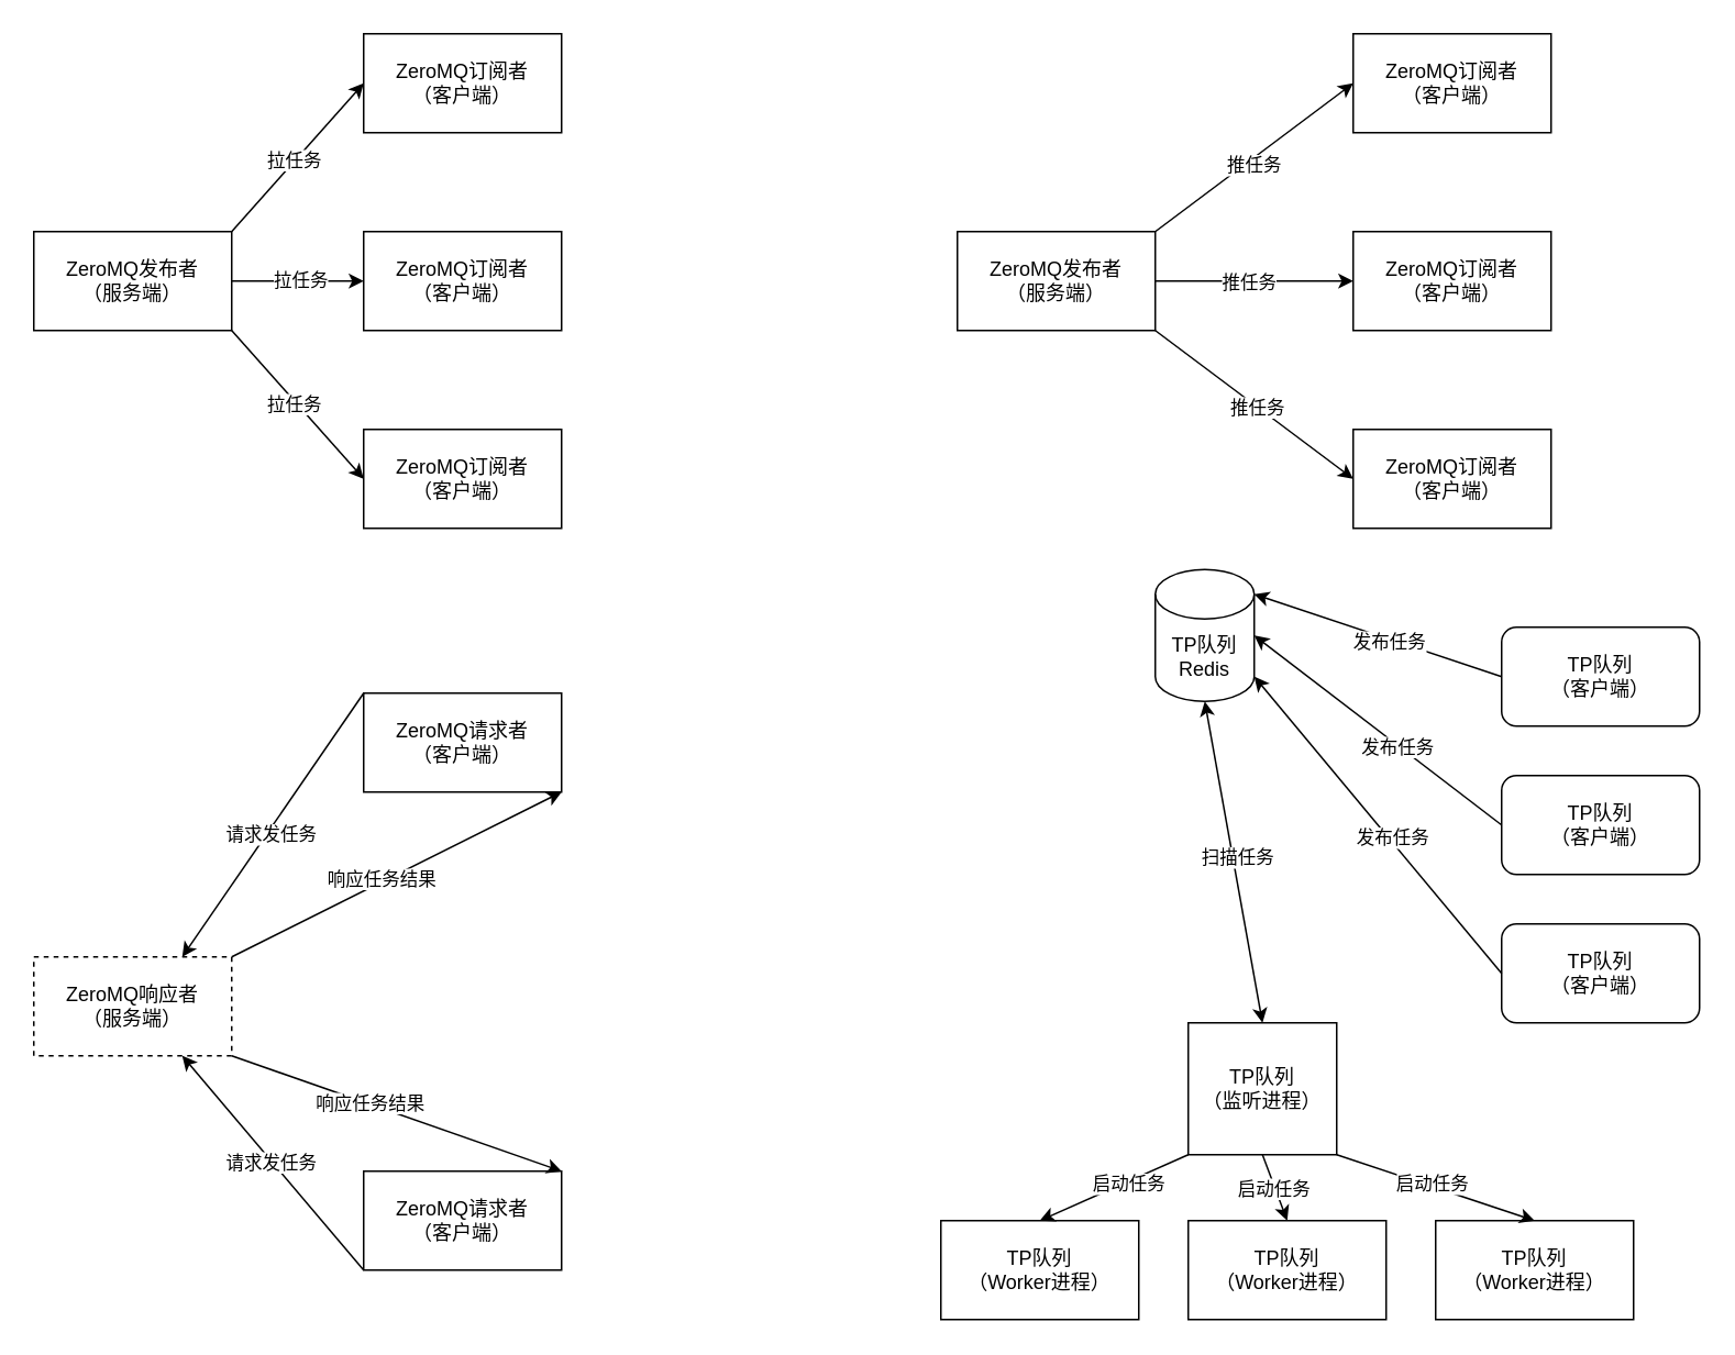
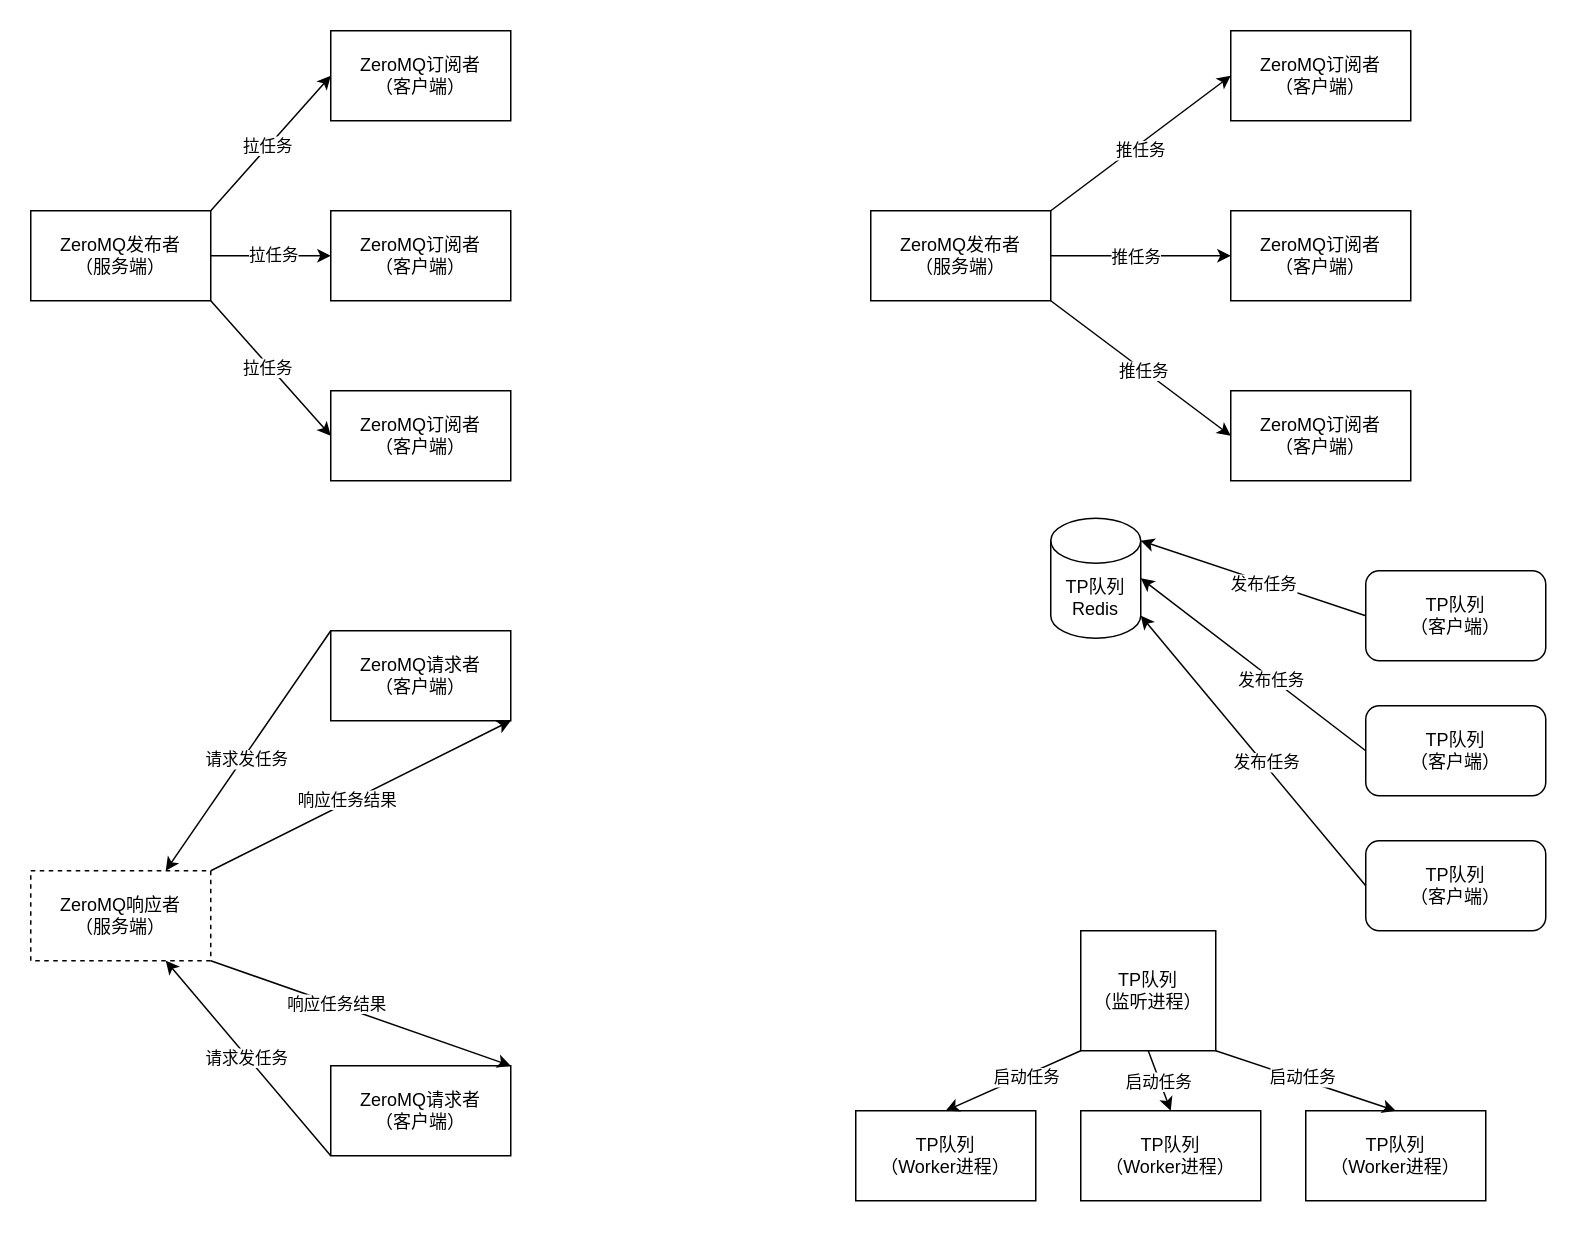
  <mxCell id="0" />
  <mxCell id="1" parent="0" />
  <mxCell id="2" value="ZeroMQ订阅者&lt;div&gt;（客户端）&lt;/div&gt;" style="rounded=0;whiteSpace=wrap;html=1;" parent="1" vertex="1"><mxGeometry x="220" y="20" width="120" height="60" as="geometry" /></mxCell>
  <mxCell id="3" value="ZeroMQ发布者&lt;div&gt;（服务端）&lt;/div&gt;" style="rounded=0;whiteSpace=wrap;html=1;" parent="1" vertex="1"><mxGeometry x="20" y="140" width="120" height="60" as="geometry" /></mxCell>
  <mxCell id="4" value="ZeroMQ订阅者&lt;div&gt;（客户端）&lt;/div&gt;" style="rounded=0;whiteSpace=wrap;html=1;" parent="1" vertex="1"><mxGeometry x="220" y="140" width="120" height="60" as="geometry" /></mxCell>
  <mxCell id="5" value="ZeroMQ订阅者&lt;div&gt;（客户端）&lt;/div&gt;" style="rounded=0;whiteSpace=wrap;html=1;" parent="1" vertex="1"><mxGeometry x="220" y="260" width="120" height="60" as="geometry" /></mxCell>
  <mxCell id="6" value="" style="endArrow=classic;html=1;rounded=0;entryX=0;entryY=0.5;entryDx=0;entryDy=0;exitX=1;exitY=0;exitDx=0;exitDy=0;" parent="1" source="3" target="2" edge="1"><mxGeometry width="50" height="50" relative="1" as="geometry"><mxPoint x="90" y="110" as="sourcePoint" /><mxPoint x="140" y="60" as="targetPoint" /></mxGeometry></mxCell>
  <mxCell id="7" value="拉任务" style="edgeLabel;html=1;align=center;verticalAlign=middle;resizable=0;points=[];" parent="6" vertex="1" connectable="0"><mxGeometry x="-0.052" y="1" relative="1" as="geometry"><mxPoint as="offset" /></mxGeometry></mxCell>
  <mxCell id="8" value="" style="endArrow=classic;html=1;rounded=0;entryX=0;entryY=0.5;entryDx=0;entryDy=0;exitX=1;exitY=0.5;exitDx=0;exitDy=0;" parent="1" source="3" target="4" edge="1"><mxGeometry width="50" height="50" relative="1" as="geometry"><mxPoint x="80" y="310" as="sourcePoint" /><mxPoint x="130" y="260" as="targetPoint" /></mxGeometry></mxCell>
  <mxCell id="9" value="拉任务" style="edgeLabel;html=1;align=center;verticalAlign=middle;resizable=0;points=[];" parent="8" vertex="1" connectable="0"><mxGeometry x="0.029" y="1" relative="1" as="geometry"><mxPoint as="offset" /></mxGeometry></mxCell>
  <mxCell id="10" value="" style="endArrow=classic;html=1;rounded=0;entryX=0;entryY=0.5;entryDx=0;entryDy=0;exitX=1;exitY=1;exitDx=0;exitDy=0;" parent="1" source="3" target="5" edge="1"><mxGeometry width="50" height="50" relative="1" as="geometry"><mxPoint x="50" y="310" as="sourcePoint" /><mxPoint x="100" y="260" as="targetPoint" /></mxGeometry></mxCell>
  <mxCell id="11" value="拉任务" style="edgeLabel;html=1;align=center;verticalAlign=middle;resizable=0;points=[];" parent="10" vertex="1" connectable="0"><mxGeometry x="-0.036" y="-1" relative="1" as="geometry"><mxPoint as="offset" /></mxGeometry></mxCell>
  <mxCell id="12" value="TP队列&lt;div&gt;Redis&lt;/div&gt;" style="shape=cylinder3;whiteSpace=wrap;html=1;boundedLbl=1;backgroundOutline=1;size=15;" parent="1" vertex="1"><mxGeometry x="700" y="345" width="60" height="80" as="geometry" /></mxCell>
  <mxCell id="13" value="TP队列&lt;div&gt;（监听进程）&lt;/div&gt;" style="rounded=0;whiteSpace=wrap;html=1;" parent="1" vertex="1"><mxGeometry x="720" y="620" width="90" height="80" as="geometry" /></mxCell>
- <mxCell id="14" value="" style="endArrow=classic;startArrow=classic;html=1;rounded=0;entryX=0.5;entryY=1;entryDx=0;entryDy=0;entryPerimeter=0;exitX=0.5;exitY=0;exitDx=0;exitDy=0;" parent="1" source="13" target="12" edge="1"><mxGeometry width="50" height="50" relative="1" as="geometry"><mxPoint x="900" y="560" as="sourcePoint" /><mxPoint x="950" y="510" as="targetPoint" /></mxGeometry></mxCell>
- <mxCell id="15" value="扫描任务" style="edgeLabel;html=1;align=center;verticalAlign=middle;resizable=0;points=[];" parent="14" vertex="1" connectable="0"><mxGeometry x="0.025" y="-3" relative="1" as="geometry"><mxPoint as="offset" /></mxGeometry></mxCell>
  <mxCell id="16" value="TP队列&lt;div&gt;（Worker进程）&lt;/div&gt;" style="rounded=0;whiteSpace=wrap;html=1;" parent="1" vertex="1"><mxGeometry x="570" y="740" width="120" height="60" as="geometry" /></mxCell>
  <mxCell id="17" value="" style="endArrow=classic;html=1;rounded=0;entryX=0.5;entryY=0;entryDx=0;entryDy=0;exitX=0;exitY=1;exitDx=0;exitDy=0;" parent="1" source="13" target="16" edge="1"><mxGeometry width="50" height="50" relative="1" as="geometry"><mxPoint x="580" y="630" as="sourcePoint" /><mxPoint x="630" y="580" as="targetPoint" /></mxGeometry></mxCell>
  <mxCell id="18" value="启动任务" style="edgeLabel;html=1;align=center;verticalAlign=middle;resizable=0;points=[];" parent="17" vertex="1" connectable="0"><mxGeometry x="-0.186" y="1" relative="1" as="geometry"><mxPoint as="offset" /></mxGeometry></mxCell>
  <mxCell id="19" value="TP队列&lt;div&gt;（客户端）&lt;/div&gt;" style="rounded=1;whiteSpace=wrap;html=1;" parent="1" vertex="1"><mxGeometry x="910" y="380" width="120" height="60" as="geometry" /></mxCell>
  <mxCell id="20" value="TP队列&lt;div&gt;（客户端）&lt;/div&gt;" style="rounded=1;whiteSpace=wrap;html=1;" parent="1" vertex="1"><mxGeometry x="910" y="470" width="120" height="60" as="geometry" /></mxCell>
  <mxCell id="21" value="TP队列&lt;div&gt;（客户端）&lt;/div&gt;" style="rounded=1;whiteSpace=wrap;html=1;" parent="1" vertex="1"><mxGeometry x="910" y="560" width="120" height="60" as="geometry" /></mxCell>
  <mxCell id="22" value="" style="endArrow=classic;html=1;rounded=0;entryX=1;entryY=0;entryDx=0;entryDy=15;entryPerimeter=0;exitX=0;exitY=0.5;exitDx=0;exitDy=0;" parent="1" source="19" target="12" edge="1"><mxGeometry width="50" height="50" relative="1" as="geometry"><mxPoint x="570" y="460" as="sourcePoint" /><mxPoint x="620" y="410" as="targetPoint" /></mxGeometry></mxCell>
  <mxCell id="23" value="发布任务" style="edgeLabel;html=1;align=center;verticalAlign=middle;resizable=0;points=[];" parent="22" vertex="1" connectable="0"><mxGeometry x="-0.093" y="1" relative="1" as="geometry"><mxPoint as="offset" /></mxGeometry></mxCell>
  <mxCell id="24" value="" style="endArrow=classic;html=1;rounded=0;entryX=1;entryY=0.5;entryDx=0;entryDy=0;entryPerimeter=0;exitX=0;exitY=0.5;exitDx=0;exitDy=0;" parent="1" source="20" target="12" edge="1"><mxGeometry width="50" height="50" relative="1" as="geometry"><mxPoint x="600" y="550" as="sourcePoint" /><mxPoint x="650" y="500" as="targetPoint" /></mxGeometry></mxCell>
  <mxCell id="25" value="发布任务" style="edgeLabel;html=1;align=center;verticalAlign=middle;resizable=0;points=[];" parent="24" vertex="1" connectable="0"><mxGeometry x="-0.16" y="1" relative="1" as="geometry"><mxPoint as="offset" /></mxGeometry></mxCell>
  <mxCell id="26" value="" style="endArrow=classic;html=1;rounded=0;entryX=1;entryY=1;entryDx=0;entryDy=-15;entryPerimeter=0;exitX=0;exitY=0.5;exitDx=0;exitDy=0;" parent="1" source="21" target="12" edge="1"><mxGeometry width="50" height="50" relative="1" as="geometry"><mxPoint x="570" y="580" as="sourcePoint" /><mxPoint x="620" y="530" as="targetPoint" /></mxGeometry></mxCell>
  <mxCell id="27" value="发布任务" style="edgeLabel;html=1;align=center;verticalAlign=middle;resizable=0;points=[];" parent="26" vertex="1" connectable="0"><mxGeometry x="-0.084" y="-1" relative="1" as="geometry"><mxPoint x="1" as="offset" /></mxGeometry></mxCell>
  <mxCell id="28" value="TP队列&lt;div&gt;（Worker进程）&lt;/div&gt;" style="rounded=0;whiteSpace=wrap;html=1;" parent="1" vertex="1"><mxGeometry x="720" y="740" width="120" height="60" as="geometry" /></mxCell>
  <mxCell id="29" value="TP队列&lt;div&gt;（Worker进程）&lt;/div&gt;" style="rounded=0;whiteSpace=wrap;html=1;" parent="1" vertex="1"><mxGeometry x="870" y="740" width="120" height="60" as="geometry" /></mxCell>
  <mxCell id="30" value="" style="endArrow=classic;html=1;rounded=0;entryX=0.5;entryY=0;entryDx=0;entryDy=0;exitX=1;exitY=1;exitDx=0;exitDy=0;" parent="1" source="13" target="29" edge="1"><mxGeometry width="50" height="50" relative="1" as="geometry"><mxPoint x="810" y="920" as="sourcePoint" /><mxPoint x="860" y="870" as="targetPoint" /></mxGeometry></mxCell>
  <mxCell id="31" value="启动任务" style="edgeLabel;html=1;align=center;verticalAlign=middle;resizable=0;points=[];" parent="30" vertex="1" connectable="0"><mxGeometry x="-0.046" y="2" relative="1" as="geometry"><mxPoint as="offset" /></mxGeometry></mxCell>
  <mxCell id="32" value="" style="endArrow=classic;html=1;rounded=0;entryX=0.5;entryY=0;entryDx=0;entryDy=0;exitX=0.5;exitY=1;exitDx=0;exitDy=0;" parent="1" source="13" target="28" edge="1"><mxGeometry width="50" height="50" relative="1" as="geometry"><mxPoint x="810" y="920" as="sourcePoint" /><mxPoint x="860" y="870" as="targetPoint" /></mxGeometry></mxCell>
  <mxCell id="33" value="启动任务" style="edgeLabel;html=1;align=center;verticalAlign=middle;resizable=0;points=[];" parent="32" vertex="1" connectable="0"><mxGeometry x="0.033" y="-1" relative="1" as="geometry"><mxPoint as="offset" /></mxGeometry></mxCell>
  <mxCell id="34" value="ZeroMQ响应者&lt;div&gt;（服务端）&lt;/div&gt;" style="rounded=0;whiteSpace=wrap;html=1;dashed=1;" parent="1" vertex="1"><mxGeometry x="20" y="580" width="120" height="60" as="geometry" /></mxCell>
  <mxCell id="35" value="ZeroMQ请求者&lt;div&gt;（客户端）&lt;/div&gt;" style="rounded=0;whiteSpace=wrap;html=1;" parent="1" vertex="1"><mxGeometry x="220" y="420" width="120" height="60" as="geometry" /></mxCell>
  <mxCell id="36" value="ZeroMQ请求者&lt;div&gt;（客户端）&lt;/div&gt;" style="rounded=0;whiteSpace=wrap;html=1;" parent="1" vertex="1"><mxGeometry x="220" y="710" width="120" height="60" as="geometry" /></mxCell>
  <mxCell id="37" value="" style="endArrow=classic;html=1;rounded=0;entryX=1;entryY=1;entryDx=0;entryDy=0;exitX=1;exitY=0;exitDx=0;exitDy=0;" parent="1" source="34" target="35" edge="1"><mxGeometry width="50" height="50" relative="1" as="geometry"><mxPoint y="550" as="sourcePoint" x="-60" /><mxPoint x="-10" y="500" as="targetPoint" /></mxGeometry></mxCell>
  <mxCell id="38" value="响应任务结果" style="edgeLabel;html=1;align=center;verticalAlign=middle;resizable=0;points=[];" parent="37" vertex="1" connectable="0"><mxGeometry x="-0.092" y="2" relative="1" as="geometry"><mxPoint as="offset" /></mxGeometry></mxCell>
  <mxCell id="39" value="" style="endArrow=classic;html=1;rounded=0;entryX=0.75;entryY=0;entryDx=0;entryDy=0;exitX=0;exitY=0;exitDx=0;exitDy=0;" parent="1" source="35" target="34" edge="1"><mxGeometry width="50" height="50" relative="1" as="geometry"><mxPoint x="-50" y="520" as="sourcePoint" /><mxPoint x="0" y="470" as="targetPoint" /></mxGeometry></mxCell>
  <mxCell id="40" value="请求发任务" style="edgeLabel;html=1;align=center;verticalAlign=middle;resizable=0;points=[];" parent="39" vertex="1" connectable="0"><mxGeometry x="0.054" y="2" relative="1" as="geometry"><mxPoint as="offset" /></mxGeometry></mxCell>
  <mxCell id="41" value="" style="endArrow=classic;html=1;rounded=0;entryX=1;entryY=0;entryDx=0;entryDy=0;exitX=1;exitY=1;exitDx=0;exitDy=0;" parent="1" source="34" target="36" edge="1"><mxGeometry width="50" height="50" relative="1" as="geometry"><mxPoint x="270" y="640" as="sourcePoint" /><mxPoint x="320" y="590" as="targetPoint" /></mxGeometry></mxCell>
  <mxCell id="42" value="响应任务结果" style="edgeLabel;html=1;align=center;verticalAlign=middle;resizable=0;points=[];" parent="41" vertex="1" connectable="0"><mxGeometry x="-0.172" y="1" relative="1" as="geometry"><mxPoint as="offset" /></mxGeometry></mxCell>
  <mxCell id="43" value="" style="endArrow=classic;html=1;rounded=0;entryX=0.75;entryY=1;entryDx=0;entryDy=0;exitX=0;exitY=1;exitDx=0;exitDy=0;" parent="1" source="36" target="34" edge="1"><mxGeometry width="50" height="50" relative="1" as="geometry"><mxPoint x="40" y="790" as="sourcePoint" /><mxPoint x="90" y="740" as="targetPoint" /></mxGeometry></mxCell>
  <mxCell id="44" value="请求发任务" style="edgeLabel;html=1;align=center;verticalAlign=middle;resizable=0;points=[];" parent="43" vertex="1" connectable="0"><mxGeometry x="0.026" y="1" relative="1" as="geometry"><mxPoint as="offset" /></mxGeometry></mxCell>
  <mxCell id="45" value="ZeroMQ发布者&lt;div&gt;（服务端）&lt;/div&gt;" style="rounded=0;whiteSpace=wrap;html=1;" vertex="1" parent="1"><mxGeometry x="580" y="140" width="120" height="60" as="geometry" /></mxCell>
  <mxCell id="46" value="ZeroMQ订阅者&lt;div&gt;（客户端）&lt;/div&gt;" style="rounded=0;whiteSpace=wrap;html=1;" vertex="1" parent="1"><mxGeometry x="820" y="20" width="120" height="60" as="geometry" /></mxCell>
  <mxCell id="47" value="" style="endArrow=classic;html=1;rounded=0;entryX=0;entryY=0.5;entryDx=0;entryDy=0;exitX=1;exitY=0;exitDx=0;exitDy=0;" edge="1" parent="1" source="45" target="46"><mxGeometry width="50" height="50" relative="1" as="geometry"><mxPoint x="610" y="90" as="sourcePoint" /><mxPoint x="660" y="40" as="targetPoint" /></mxGeometry></mxCell>
  <mxCell id="48" value="推任务" style="edgeLabel;html=1;align=center;verticalAlign=middle;resizable=0;points=[];" vertex="1" connectable="0" parent="47"><mxGeometry x="-0.038" y="-3" relative="1" as="geometry"><mxPoint as="offset" /></mxGeometry></mxCell>
  <mxCell id="49" value="ZeroMQ订阅者&lt;div&gt;（客户端）&lt;/div&gt;" style="rounded=0;whiteSpace=wrap;html=1;" vertex="1" parent="1"><mxGeometry x="820" y="140" width="120" height="60" as="geometry" /></mxCell>
  <mxCell id="50" value="ZeroMQ订阅者&lt;div&gt;（客户端）&lt;/div&gt;" style="rounded=0;whiteSpace=wrap;html=1;" vertex="1" parent="1"><mxGeometry x="820" y="260" width="120" height="60" as="geometry" /></mxCell>
  <mxCell id="51" value="" style="endArrow=classic;html=1;rounded=0;entryX=0;entryY=0.5;entryDx=0;entryDy=0;exitX=1;exitY=0.5;exitDx=0;exitDy=0;" edge="1" parent="1" source="45" target="49"><mxGeometry width="50" height="50" relative="1" as="geometry"><mxPoint x="650" y="300" as="sourcePoint" /><mxPoint x="700" y="250" as="targetPoint" /></mxGeometry></mxCell>
  <mxCell id="52" value="推任务" style="edgeLabel;html=1;align=center;verticalAlign=middle;resizable=0;points=[];" vertex="1" connectable="0" parent="51"><mxGeometry x="-0.067" relative="1" as="geometry"><mxPoint as="offset" /></mxGeometry></mxCell>
  <mxCell id="53" value="" style="endArrow=classic;html=1;rounded=0;entryX=0;entryY=0.5;entryDx=0;entryDy=0;exitX=1;exitY=1;exitDx=0;exitDy=0;" edge="1" parent="1" source="45" target="50"><mxGeometry width="50" height="50" relative="1" as="geometry"><mxPoint x="640" y="330" as="sourcePoint" /><mxPoint x="690" y="280" as="targetPoint" /></mxGeometry></mxCell>
  <mxCell id="54" value="推任务" style="edgeLabel;html=1;align=center;verticalAlign=middle;resizable=0;points=[];" vertex="1" connectable="0" parent="53"><mxGeometry x="0.029" relative="1" as="geometry"><mxPoint as="offset" /></mxGeometry></mxCell>
